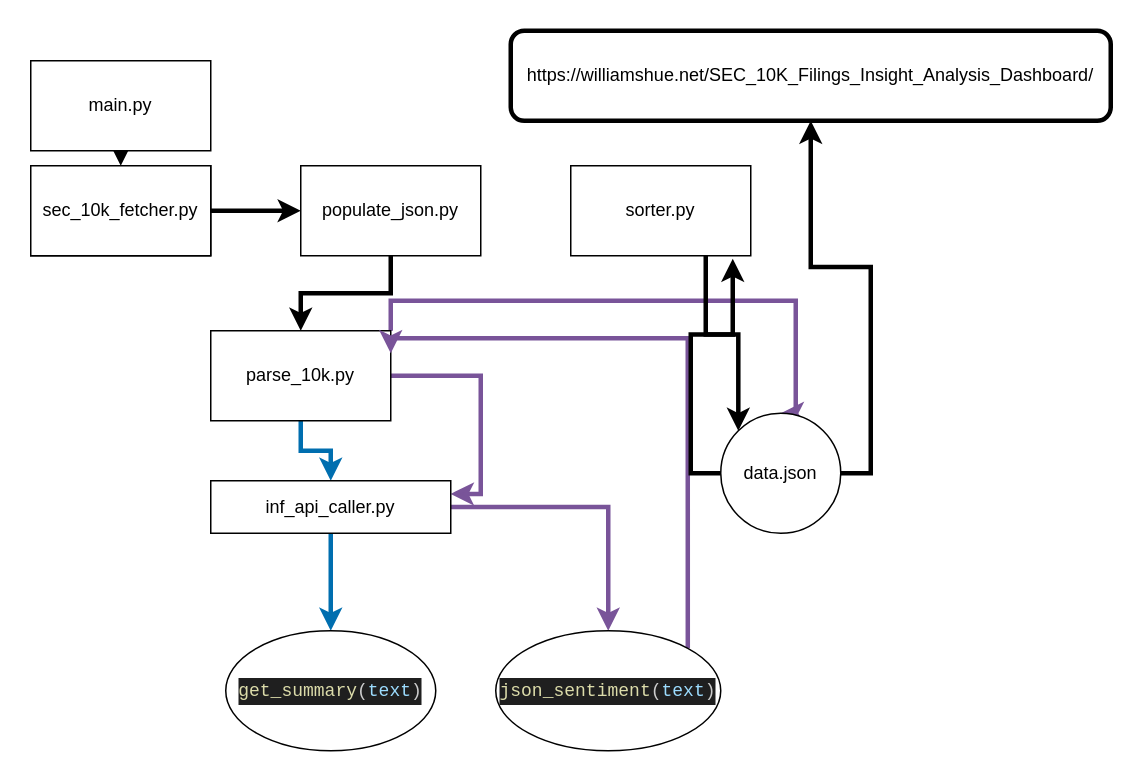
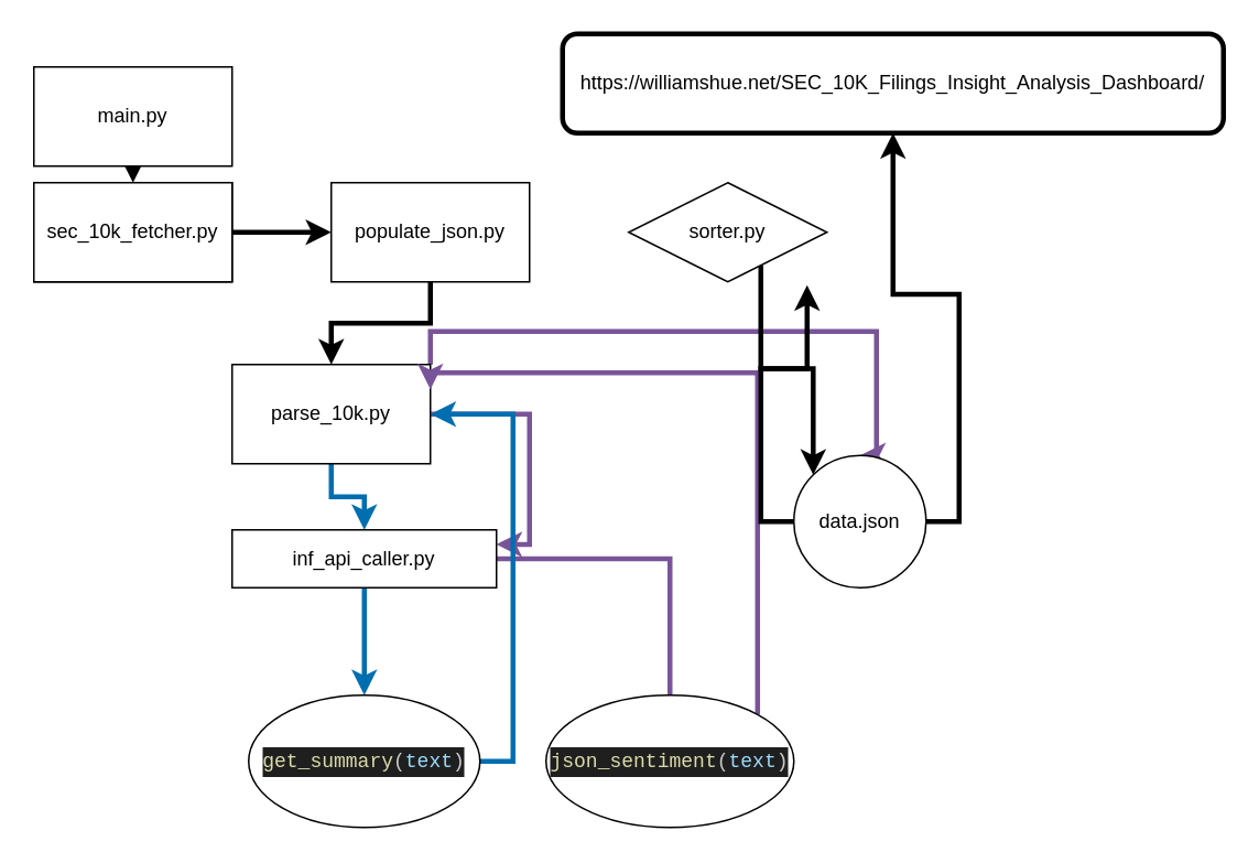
  <mxCell id="0" />
  <mxCell id="1" parent="0" />
  <mxCell id="2" value="sec_10k_fetcher.py" style="rounded=0;whiteSpace=wrap;html=1;" vertex="1" parent="1"><mxGeometry x="20" y="110" width="120" height="60" as="geometry" /></mxCell>
  <mxCell id="3" style="edgeStyle=orthogonalEdgeStyle;rounded=0;orthogonalLoop=1;jettySize=auto;html=1;exitX=0.5;exitY=1;exitDx=0;exitDy=0;entryX=0.5;entryY=0;entryDx=0;entryDy=0;strokeWidth=3;" edge="1" parent="1" source="4" target="12"><mxGeometry relative="1" as="geometry" /></mxCell>
  <mxCell id="4" value="populate_json.py" style="rounded=0;whiteSpace=wrap;html=1;" vertex="1" parent="1"><mxGeometry x="200" y="110" width="120" height="60" as="geometry" /></mxCell>
  <mxCell id="5" style="edgeStyle=orthogonalEdgeStyle;rounded=0;orthogonalLoop=1;jettySize=auto;html=1;exitX=1;exitY=0.5;exitDx=0;exitDy=0;entryX=0;entryY=0.5;entryDx=0;entryDy=0;strokeWidth=3;" edge="1" parent="1" source="6" target="4"><mxGeometry relative="1" as="geometry" /></mxCell>
  <mxCell id="6" value="sec_10k_fetcher.py" style="rounded=0;whiteSpace=wrap;html=1;" vertex="1" parent="1"><mxGeometry x="20" y="110" width="120" height="60" as="geometry" /></mxCell>
  <mxCell id="7" style="edgeStyle=orthogonalEdgeStyle;rounded=0;orthogonalLoop=1;jettySize=auto;html=1;exitX=0.5;exitY=1;exitDx=0;exitDy=0;entryX=0.5;entryY=0;entryDx=0;entryDy=0;strokeWidth=3;" edge="1" parent="1" source="8" target="6"><mxGeometry relative="1" as="geometry" /></mxCell>
  <mxCell id="8" value="main.py" style="rounded=0;whiteSpace=wrap;html=1;" vertex="1" parent="1"><mxGeometry x="20" y="40" width="120" height="60" as="geometry" /></mxCell>
  <mxCell id="9" style="edgeStyle=orthogonalEdgeStyle;rounded=0;orthogonalLoop=1;jettySize=auto;html=1;exitX=0.5;exitY=1;exitDx=0;exitDy=0;entryX=0.5;entryY=0;entryDx=0;entryDy=0;fillColor=#1ba1e2;strokeColor=#006EAF;strokeWidth=3;" edge="1" parent="1" source="12" target="15"><mxGeometry relative="1" as="geometry" /></mxCell>
  <mxCell id="10" style="edgeStyle=orthogonalEdgeStyle;rounded=0;orthogonalLoop=1;jettySize=auto;html=1;exitX=1;exitY=0.5;exitDx=0;exitDy=0;entryX=1;entryY=0.25;entryDx=0;entryDy=0;strokeWidth=3;fillColor=#d80073;strokeColor=#795499;" edge="1" parent="1" source="12" target="15"><mxGeometry relative="1" as="geometry" /></mxCell>
  <mxCell id="11" style="edgeStyle=orthogonalEdgeStyle;rounded=0;orthogonalLoop=1;jettySize=auto;html=1;exitX=1;exitY=0;exitDx=0;exitDy=0;entryX=0.5;entryY=0;entryDx=0;entryDy=0;strokeWidth=3;strokeColor=#795499;" edge="1" parent="1" source="12" target="21"><mxGeometry relative="1" as="geometry"><Array as="points"><mxPoint x="260" y="200" /><mxPoint x="530" y="200" /></Array></mxGeometry></mxCell>
  <mxCell id="12" value="parse_10k.py" style="rounded=0;whiteSpace=wrap;html=1;" vertex="1" parent="1"><mxGeometry x="140" y="220" width="120" height="60" as="geometry" /></mxCell>
  <mxCell id="13" style="edgeStyle=orthogonalEdgeStyle;rounded=0;orthogonalLoop=1;jettySize=auto;html=1;exitX=0.5;exitY=1;exitDx=0;exitDy=0;strokeWidth=3;fillColor=#1ba1e2;strokeColor=#006EAF;" edge="1" parent="1" source="15" target="17"><mxGeometry relative="1" as="geometry" /></mxCell>
- <mxCell id="14" style="edgeStyle=orthogonalEdgeStyle;rounded=0;orthogonalLoop=1;jettySize=auto;html=1;exitX=1;exitY=0.5;exitDx=0;exitDy=0;entryX=0.5;entryY=0;entryDx=0;entryDy=0;strokeWidth=3;fillColor=#d80073;strokeColor=#795499;" edge="1" parent="1" source="15" target="19"><mxGeometry relative="1" as="geometry" /></mxCell>
+ <mxCell id="14" style="edgeStyle=orthogonalEdgeStyle;rounded=0;orthogonalLoop=1;jettySize=auto;html=1;exitX=1;exitY=0.5;exitDx=0;exitDy=0;entryX=0.5;entryY=0;entryDx=0;entryDy=0;strokeWidth=3;fillColor=#d80073;strokeColor=#795499;endArrow=none;" edge="1" parent="1" source="15" target="19"><mxGeometry relative="1" as="geometry" /></mxCell>
  <mxCell id="15" value="inf_api_caller.py" style="rounded=0;whiteSpace=wrap;html=1;" vertex="1" parent="1"><mxGeometry x="140" y="320" width="160" height="35" as="geometry" /></mxCell>
+ <mxCell id="16" style="edgeStyle=orthogonalEdgeStyle;rounded=0;orthogonalLoop=1;jettySize=auto;html=1;exitX=1;exitY=0.5;exitDx=0;exitDy=0;entryX=1;entryY=0.5;entryDx=0;entryDy=0;strokeWidth=3;fillColor=#1ba1e2;strokeColor=#006EAF;" edge="1" parent="1" source="17" target="12"><mxGeometry relative="1" as="geometry" /></mxCell>
  <mxCell id="17" value="&lt;div data-darkreader-inline-bgcolor=&quot;&quot; data-darkreader-inline-color=&quot;&quot; style=&quot;color: rgb(204, 204, 204); background-color: rgb(31, 31, 31); font-family: Menlo, Monaco, &amp;quot;Courier New&amp;quot;, monospace; line-height: 18px; white-space: pre; --darkreader-inline-color: #c8c3bc; --darkreader-inline-bgcolor: #17191a;&quot;&gt;&lt;span data-darkreader-inline-color=&quot;&quot; style=&quot;color: rgb(220, 220, 170); --darkreader-inline-color: #d8d89f;&quot;&gt;get_summary&lt;/span&gt;(&lt;span data-darkreader-inline-color=&quot;&quot; style=&quot;color: rgb(156, 220, 254); --darkreader-inline-color: #87d5fe;&quot;&gt;text&lt;/span&gt;)&lt;/div&gt;" style="ellipse;whiteSpace=wrap;html=1;" vertex="1" parent="1"><mxGeometry x="150" y="420" width="140" height="80" as="geometry" /></mxCell>
  <mxCell id="18" style="edgeStyle=orthogonalEdgeStyle;rounded=0;orthogonalLoop=1;jettySize=auto;html=1;exitX=1;exitY=0;exitDx=0;exitDy=0;entryX=1;entryY=0.25;entryDx=0;entryDy=0;strokeWidth=3;fillColor=#a20025;strokeColor=#795499;" edge="1" parent="1" source="19" target="12"><mxGeometry relative="1" as="geometry"><Array as="points"><mxPoint x="458" y="225" /></Array></mxGeometry></mxCell>
  <mxCell id="19" value="&lt;div data-darkreader-inline-bgcolor=&quot;&quot; data-darkreader-inline-color=&quot;&quot; style=&quot;color: rgb(204, 204, 204); background-color: rgb(31, 31, 31); font-family: Menlo, Monaco, &amp;quot;Courier New&amp;quot;, monospace; line-height: 18px; white-space: pre; --darkreader-inline-color: #c8c3bc; --darkreader-inline-bgcolor: #17191a;&quot;&gt;&lt;div data-darkreader-inline-bgcolor=&quot;&quot; data-darkreader-inline-color=&quot;&quot; style=&quot;color: rgb(204, 204, 204); background-color: rgb(31, 31, 31); line-height: 18px; --darkreader-inline-color: #c8c3bc; --darkreader-inline-bgcolor: #17191a;&quot;&gt;&lt;span data-darkreader-inline-color=&quot;&quot; style=&quot;color: rgb(220, 220, 170); --darkreader-inline-color: #d8d89f;&quot;&gt;json_sentiment&lt;/span&gt;(&lt;span data-darkreader-inline-color=&quot;&quot; style=&quot;color: rgb(156, 220, 254); --darkreader-inline-color: #87d5fe;&quot;&gt;text&lt;/span&gt;)&lt;/div&gt;&lt;/div&gt;" style="ellipse;whiteSpace=wrap;html=1;" vertex="1" parent="1"><mxGeometry x="330" y="420" width="150" height="80" as="geometry" /></mxCell>
  <mxCell id="20" style="edgeStyle=orthogonalEdgeStyle;rounded=0;orthogonalLoop=1;jettySize=auto;html=1;exitX=1;exitY=0.5;exitDx=0;exitDy=0;strokeWidth=3;" edge="1" parent="1" source="21" target="25"><mxGeometry relative="1" as="geometry"><mxPoint x="590" y="150" as="targetPoint" /></mxGeometry></mxCell>
  <mxCell id="21" value="data.json" style="ellipse;whiteSpace=wrap;html=1;aspect=fixed;" vertex="1" parent="1"><mxGeometry x="480" y="275" width="80" height="80" as="geometry" /></mxCell>
  <mxCell id="22" style="edgeStyle=orthogonalEdgeStyle;rounded=0;orthogonalLoop=1;jettySize=auto;html=1;exitX=0.75;exitY=1;exitDx=0;exitDy=0;entryX=0;entryY=0;entryDx=0;entryDy=0;strokeWidth=3;" edge="1" parent="1" source="23" target="21"><mxGeometry relative="1" as="geometry" /></mxCell>
- <mxCell id="23" value="sorter.py" style="rounded=0;whiteSpace=wrap;html=1;" vertex="1" parent="1"><mxGeometry x="380" y="110" width="120" height="60" as="geometry" /></mxCell>
+ <mxCell id="23" value="sorter.py" style="rhombus;whiteSpace=wrap;html=1;" vertex="1" parent="1"><mxGeometry x="380" y="110" width="120" height="60" as="geometry" /></mxCell>
  <mxCell id="24" style="edgeStyle=orthogonalEdgeStyle;rounded=0;orthogonalLoop=1;jettySize=auto;html=1;exitX=0;exitY=0.5;exitDx=0;exitDy=0;entryX=0.9;entryY=1.033;entryDx=0;entryDy=0;entryPerimeter=0;strokeWidth=3;" edge="1" parent="1" source="21" target="23"><mxGeometry relative="1" as="geometry" /></mxCell>
  <mxCell id="25" value="https://williamshue.net/SEC_10K_Filings_Insight_Analysis_Dashboard/" style="rounded=1;whiteSpace=wrap;html=1;strokeWidth=3;" vertex="1" parent="1"><mxGeometry x="340" y="20" width="400" height="60" as="geometry" /></mxCell>
